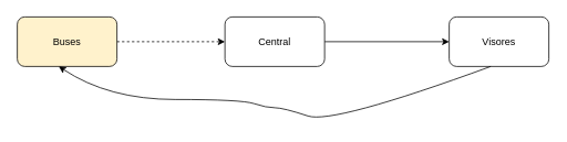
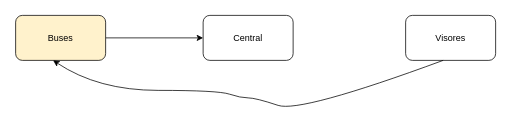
  <mxCell id="0" />
  <mxCell id="1" parent="0" />
- <mxCell id="2" style="edgeStyle=orthogonalEdgeStyle;rounded=0;orthogonalLoop=1;jettySize=auto;html=1;entryX=0;entryY=0.5;entryDx=0;entryDy=0;dashed=1;" edge="1" parent="1" source="3" target="5"><mxGeometry relative="1" as="geometry" /></mxCell>
+ <mxCell id="2" style="edgeStyle=orthogonalEdgeStyle;rounded=0;orthogonalLoop=1;jettySize=auto;html=1;entryX=0;entryY=0.5;entryDx=0;entryDy=0;" edge="1" parent="1" source="3" target="5"><mxGeometry relative="1" as="geometry" /></mxCell>
  <mxCell id="3" value="Buses" style="rounded=1;whiteSpace=wrap;html=1;fillColor=#fff2cc;" vertex="1" parent="1"><mxGeometry x="20" y="20" width="120" height="60" as="geometry" /></mxCell>
- <mxCell id="4" style="edgeStyle=orthogonalEdgeStyle;rounded=0;orthogonalLoop=1;jettySize=auto;html=1;entryX=0;entryY=0.5;entryDx=0;entryDy=0;" edge="1" parent="1" source="5" target="6"><mxGeometry relative="1" as="geometry" /></mxCell>
  <mxCell id="5" value="Central" style="rounded=1;whiteSpace=wrap;html=1;" vertex="1" parent="1"><mxGeometry x="270" y="20" width="120" height="60" as="geometry" /></mxCell>
  <mxCell id="6" value="Visores" style="rounded=1;whiteSpace=wrap;html=1;" vertex="1" parent="1"><mxGeometry x="540" y="20" width="120" height="60" as="geometry" /></mxCell>
  <mxCell id="7" value="" style="curved=1;endArrow=classic;html=1;rounded=0;entryX=0.5;entryY=1;entryDx=0;entryDy=0;exitX=0.5;exitY=1;exitDx=0;exitDy=0;" edge="1" parent="1"><mxGeometry width="50" height="50" relative="1" as="geometry"><mxPoint x="590" y="80" as="sourcePoint" /><mxPoint x="70" y="80" as="targetPoint" /><Array as="points"><mxPoint x="400" y="150" /><mxPoint x="340" y="130" /><mxPoint x="320" y="130" /><mxPoint x="290" y="120" /><mxPoint x="130" y="120" /></Array></mxGeometry></mxCell>
